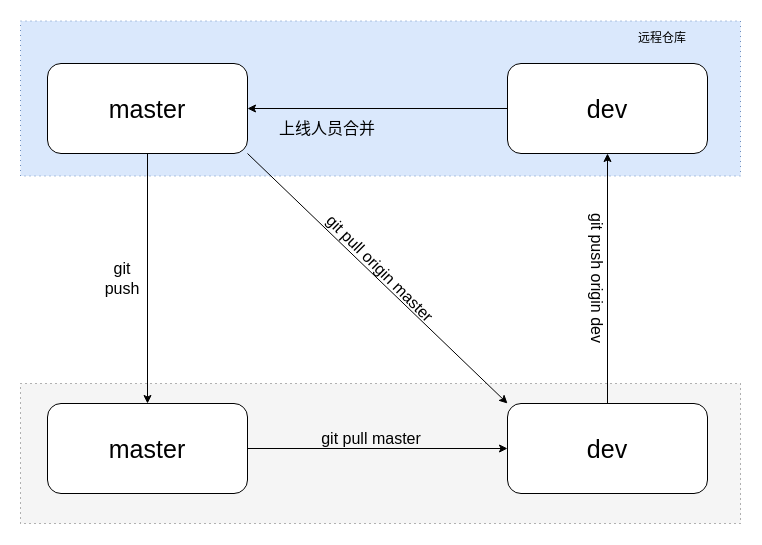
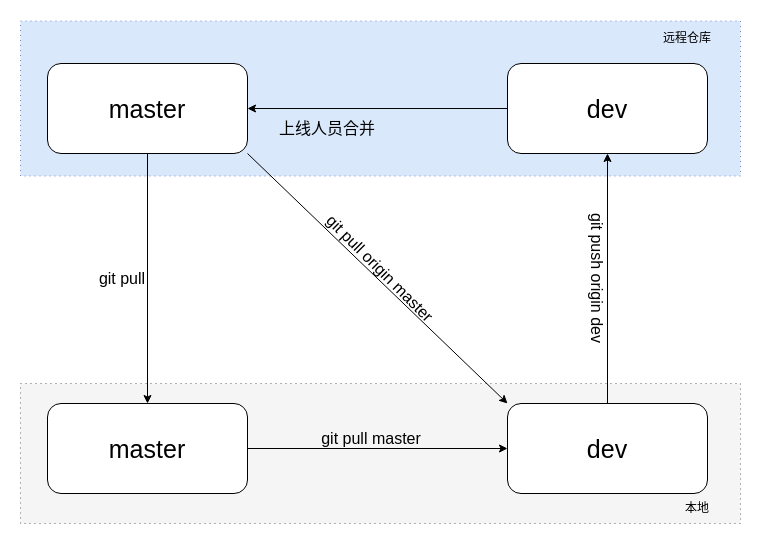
  <mxCell id="0" />
  <mxCell id="1" parent="0" />
  <mxCell id="2" value="" style="rounded=0;whiteSpace=wrap;html=1;fillColor=#f5f5f5;strokeColor=#666666;dashed=1;dashPattern=1 4;fontColor=#333333;" vertex="1" parent="1"><mxGeometry x="20" y="383" width="720" height="140" as="geometry" /></mxCell>
  <mxCell id="3" value="" style="rounded=0;whiteSpace=wrap;html=1;fillColor=#dae8fc;strokeColor=#6c8ebf;dashed=1;dashPattern=1 4;" vertex="1" parent="1"><mxGeometry x="20" y="20.5" width="720" height="155" as="geometry" /></mxCell>
  <mxCell id="4" style="edgeStyle=orthogonalEdgeStyle;rounded=0;orthogonalLoop=1;jettySize=auto;html=1;exitX=0.5;exitY=1;exitDx=0;exitDy=0;" edge="1" parent="1" source="5" target="9"><mxGeometry relative="1" as="geometry" /></mxCell>
  <mxCell id="5" value="&lt;font style=&quot;font-size: 25px;&quot;&gt;master&lt;/font&gt;" style="rounded=1;whiteSpace=wrap;html=1;" vertex="1" parent="1"><mxGeometry x="47" y="63" width="200" height="90" as="geometry" /></mxCell>
  <mxCell id="6" style="edgeStyle=orthogonalEdgeStyle;rounded=0;orthogonalLoop=1;jettySize=auto;html=1;entryX=1;entryY=0.5;entryDx=0;entryDy=0;" edge="1" parent="1" source="7" target="5"><mxGeometry relative="1" as="geometry" /></mxCell>
  <mxCell id="7" value="&lt;font style=&quot;font-size: 25px;&quot;&gt;dev&lt;/font&gt;" style="rounded=1;whiteSpace=wrap;html=1;" vertex="1" parent="1"><mxGeometry x="507" y="63" width="200" height="90" as="geometry" /></mxCell>
  <mxCell id="8" style="edgeStyle=orthogonalEdgeStyle;rounded=0;orthogonalLoop=1;jettySize=auto;html=1;entryX=0;entryY=0.5;entryDx=0;entryDy=0;" edge="1" parent="1" source="9" target="11"><mxGeometry relative="1" as="geometry" /></mxCell>
  <mxCell id="9" value="&lt;font style=&quot;font-size: 25px;&quot;&gt;master&lt;/font&gt;" style="rounded=1;whiteSpace=wrap;html=1;" vertex="1" parent="1"><mxGeometry x="47" y="403" width="200" height="90" as="geometry" /></mxCell>
  <mxCell id="10" style="edgeStyle=orthogonalEdgeStyle;rounded=0;orthogonalLoop=1;jettySize=auto;html=1;entryX=0.5;entryY=1;entryDx=0;entryDy=0;" edge="1" parent="1" source="11" target="7"><mxGeometry relative="1" as="geometry" /></mxCell>
  <mxCell id="11" value="&lt;font style=&quot;font-size: 25px;&quot;&gt;dev&lt;/font&gt;" style="rounded=1;whiteSpace=wrap;html=1;" vertex="1" parent="1"><mxGeometry x="507" y="403" width="200" height="90" as="geometry" /></mxCell>
- <mxCell id="12" value="&lt;font style=&quot;font-size: 16px;&quot;&gt;git push&lt;/font&gt;" style="text;html=1;align=center;verticalAlign=middle;whiteSpace=wrap;rounded=0;" vertex="1" parent="1"><mxGeometry x="97" y="263" width="50" height="30" as="geometry" /></mxCell>
+ <mxCell id="12" value="&lt;font style=&quot;font-size: 16px;&quot;&gt;git pull&lt;/font&gt;" style="text;html=1;align=center;verticalAlign=middle;whiteSpace=wrap;rounded=0;" vertex="1" parent="1"><mxGeometry x="97" y="263" width="50" height="30" as="geometry" /></mxCell>
  <mxCell id="13" value="" style="endArrow=classic;html=1;rounded=0;exitX=1;exitY=1;exitDx=0;exitDy=0;entryX=0;entryY=0;entryDx=0;entryDy=0;" edge="1" parent="1" source="5" target="11"><mxGeometry width="50" height="50" relative="1" as="geometry"><mxPoint x="277" y="233" as="sourcePoint" /><mxPoint x="327" y="183" as="targetPoint" /></mxGeometry></mxCell>
  <mxCell id="14" value="&lt;font style=&quot;font-size: 16px;&quot;&gt;git pull origin master&lt;/font&gt;" style="text;html=1;align=center;verticalAlign=middle;whiteSpace=wrap;rounded=0;rotation=45;" vertex="1" parent="1"><mxGeometry x="277" y="253" width="206" height="30" as="geometry" /></mxCell>
  <mxCell id="15" value="&lt;font style=&quot;font-size: 16px;&quot;&gt;上线人员合并&lt;/font&gt;" style="text;html=1;align=center;verticalAlign=middle;whiteSpace=wrap;rounded=0;" vertex="1" parent="1"><mxGeometry x="262" y="113" width="130" height="30" as="geometry" /></mxCell>
  <mxCell id="16" value="&lt;font style=&quot;font-size: 16px;&quot;&gt;git push origin dev&lt;/font&gt;" style="text;html=1;align=center;verticalAlign=middle;whiteSpace=wrap;rounded=0;rotation=90;" vertex="1" parent="1"><mxGeometry x="507" y="263" width="180" height="30" as="geometry" /></mxCell>
  <mxCell id="17" value="&lt;font style=&quot;font-size: 16px;&quot;&gt;git pull master&lt;/font&gt;" style="text;html=1;align=center;verticalAlign=middle;whiteSpace=wrap;rounded=0;" vertex="1" parent="1"><mxGeometry x="291" y="423" width="160" height="30" as="geometry" /></mxCell>
- <mxCell id="18" value="远程仓库" style="text;html=1;align=center;verticalAlign=middle;whiteSpace=wrap;rounded=0;" vertex="1" parent="1"><mxGeometry x="632" y="23" width="60" height="30" as="geometry" /></mxCell>
+ <mxCell id="18" value="远程仓库" style="text;html=1;align=center;verticalAlign=middle;whiteSpace=wrap;rounded=0;" vertex="1" parent="1"><mxGeometry x="657" y="23" width="60" height="30" as="geometry" /></mxCell>
+ <mxCell id="19" value="本地" style="text;html=1;align=center;verticalAlign=middle;whiteSpace=wrap;rounded=0;" vertex="1" parent="1"><mxGeometry x="667" y="493" width="60" height="30" as="geometry" /></mxCell>
